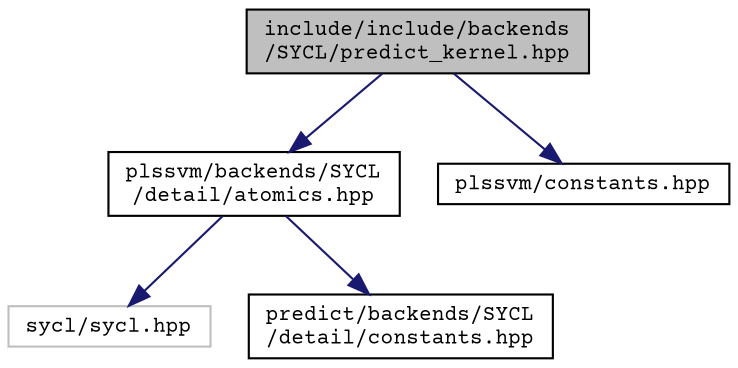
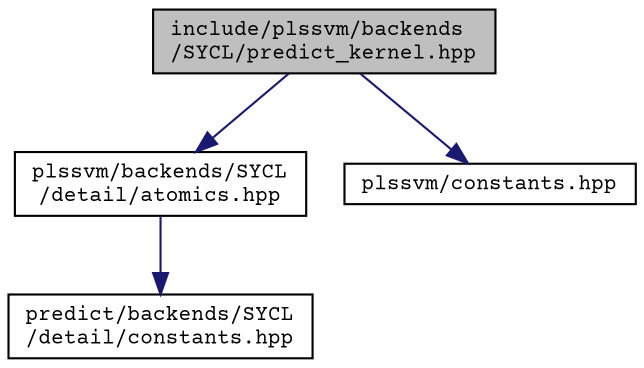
  digraph {
    fontname="Courier Prime"
    node [color=black fillcolor=white fontname="Courier Prime" fontsize=10 shape=record style=filled]
    edge [color=midnightblue fontname="Courier Prime" fontsize=10 labelfontname=Helvetica labelfontsize=10 style=solid]
-   n1 [fillcolor=grey75 fontcolor=black height=0.2 label="include/include/backends\l/SYCL/predict_kernel.hpp" width=0.4]
+   n1 [fillcolor=grey75 fontcolor=black height=0.2 label="include/plssvm/backends\l/SYCL/predict_kernel.hpp" width=0.4]
    n2 [height=0.2 label="plssvm/backends/SYCL\l/detail/atomics.hpp" width=0.4]
    n3 [height=0.2 label="plssvm/constants.hpp" width=0.4]
-   n4 [color=grey75 height=0.2 label="sycl/sycl.hpp" width=0.4]
    n5 [height=0.2 label="predict/backends/SYCL\l/detail/constants.hpp" width=0.4]
    n1 -> n2
    n1 -> n3
-   n2 -> n4
    n2 -> n5
  }
